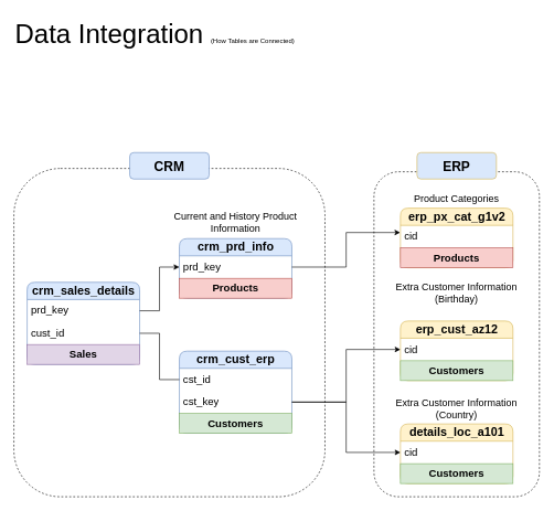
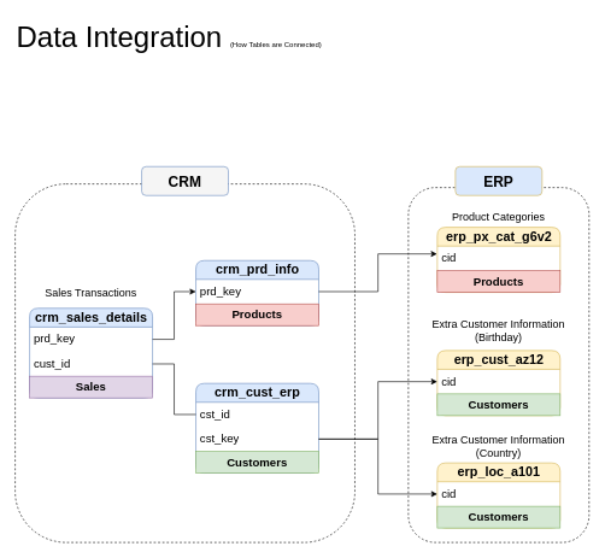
  <mxCell id="0" />
  <mxCell id="1" parent="0" />
  <mxCell id="2" value="" style="rounded=1;whiteSpace=wrap;html=1;fillColor=none;dashed=1;" parent="1" vertex="1"><mxGeometry x="20" y="254" width="470" height="496" as="geometry" /></mxCell>
  <mxCell id="3" value="" style="rounded=1;whiteSpace=wrap;html=1;fillColor=none;dashed=1;" parent="1" vertex="1"><mxGeometry x="564" y="259" width="250" height="491" as="geometry" /></mxCell>
  <mxCell id="4" value="&lt;b&gt;&lt;font style=&quot;font-size: 18px;&quot;&gt;crm_cust_erp&lt;/font&gt;&lt;/b&gt;" style="swimlane;fontStyle=0;childLayout=stackLayout;horizontal=1;startSize=26;fillColor=#dae8fc;horizontalStack=0;resizeParent=1;resizeParentMax=0;resizeLast=0;collapsible=1;marginBottom=0;html=1;rounded=1;strokeColor=#6c8ebf;" parent="1" vertex="1"><mxGeometry x="270" y="530" width="170" height="124" as="geometry" /></mxCell>
  <mxCell id="5" value="&lt;font style=&quot;font-size: 16px;&quot;&gt;cst_id&lt;/font&gt;" style="text;strokeColor=none;fillColor=none;align=left;verticalAlign=top;spacingLeft=4;spacingRight=4;overflow=hidden;rotatable=0;points=[[0,0.5],[1,0.5]];portConstraint=eastwest;whiteSpace=wrap;html=1;" parent="4" vertex="1"><mxGeometry y="26" width="170" height="34" as="geometry" /></mxCell>
  <mxCell id="6" value="&lt;font style=&quot;font-size: 16px;&quot;&gt;cst_key&lt;/font&gt;" style="text;strokeColor=none;fillColor=none;align=left;verticalAlign=top;spacingLeft=4;spacingRight=4;overflow=hidden;rotatable=0;points=[[0,0.5],[1,0.5]];portConstraint=eastwest;whiteSpace=wrap;html=1;" parent="4" vertex="1"><mxGeometry y="60" width="170" height="34" as="geometry" /></mxCell>
  <mxCell id="7" value="&lt;font style=&quot;font-size: 16px;&quot;&gt;&lt;b style=&quot;&quot;&gt;Customers&lt;/b&gt;&lt;/font&gt;" style="text;html=1;strokeColor=#82b366;fillColor=#d5e8d4;align=center;verticalAlign=middle;whiteSpace=wrap;overflow=hidden;" parent="4" vertex="1"><mxGeometry y="94" width="170" height="30" as="geometry" /></mxCell>
  <mxCell id="8" value="Data Integration&amp;nbsp;&lt;span style=&quot;background-color: transparent; color: light-dark(rgb(0, 0, 0), rgb(255, 255, 255)); font-size: x-small;&quot;&gt;(How Tables are Connected)&lt;/span&gt;" style="rounded=0;whiteSpace=wrap;html=1;fillColor=none;strokeColor=none;fontSize=40;align=left;" parent="1" vertex="1"><mxGeometry x="20" y="20" width="610" height="60" as="geometry" /></mxCell>
  <mxCell id="9" value="&lt;span style=&quot;font-size: 18px;&quot;&gt;&lt;b&gt;crm_sales_details&lt;/b&gt;&lt;/span&gt;" style="swimlane;fontStyle=0;childLayout=stackLayout;horizontal=1;startSize=26;fillColor=#dae8fc;horizontalStack=0;resizeParent=1;resizeParentMax=0;resizeLast=0;collapsible=1;marginBottom=0;html=1;rounded=1;strokeColor=#6c8ebf;" parent="1" vertex="1"><mxGeometry x="40" y="426" width="170" height="124" as="geometry" /></mxCell>
  <mxCell id="10" value="&lt;font style=&quot;font-size: 16px;&quot;&gt;prd_key&lt;/font&gt;" style="text;strokeColor=none;fillColor=none;align=left;verticalAlign=top;spacingLeft=4;spacingRight=4;overflow=hidden;rotatable=0;points=[[0,0.5],[1,0.5]];portConstraint=eastwest;whiteSpace=wrap;html=1;shadow=0;textShadow=0;" parent="9" vertex="1"><mxGeometry y="26" width="170" height="34" as="geometry" /></mxCell>
  <mxCell id="11" value="&lt;span style=&quot;font-size: 16px;&quot;&gt;cust_id&lt;/span&gt;" style="text;strokeColor=none;fillColor=none;align=left;verticalAlign=top;spacingLeft=4;spacingRight=4;overflow=hidden;rotatable=0;points=[[0,0.5],[1,0.5]];portConstraint=eastwest;whiteSpace=wrap;html=1;shadow=0;textShadow=0;" parent="9" vertex="1"><mxGeometry y="60" width="170" height="34" as="geometry" /></mxCell>
  <mxCell id="12" value="&lt;font style=&quot;font-size: 16px;&quot;&gt;&lt;b style=&quot;&quot;&gt;Sales&lt;/b&gt;&lt;/font&gt;" style="text;html=1;strokeColor=#9673a6;fillColor=#e1d5e7;align=center;verticalAlign=middle;whiteSpace=wrap;overflow=hidden;" parent="9" vertex="1"><mxGeometry y="94" width="170" height="30" as="geometry" /></mxCell>
  <mxCell id="13" value="&lt;span style=&quot;font-size: 18px;&quot;&gt;&lt;b&gt;crm_prd_info&lt;/b&gt;&lt;/span&gt;" style="swimlane;fontStyle=0;childLayout=stackLayout;horizontal=1;startSize=26;fillColor=#dae8fc;horizontalStack=0;resizeParent=1;resizeParentMax=0;resizeLast=0;collapsible=1;marginBottom=0;html=1;rounded=1;strokeColor=#6c8ebf;" parent="1" vertex="1"><mxGeometry x="270" y="360" width="170" height="90" as="geometry" /></mxCell>
  <mxCell id="14" value="&lt;font style=&quot;font-size: 16px;&quot;&gt;prd_key&lt;/font&gt;" style="text;strokeColor=none;fillColor=none;align=left;verticalAlign=top;spacingLeft=4;spacingRight=4;overflow=hidden;rotatable=0;points=[[0,0.5],[1,0.5]];portConstraint=eastwest;whiteSpace=wrap;html=1;" parent="13" vertex="1"><mxGeometry y="26" width="170" height="34" as="geometry" /></mxCell>
  <mxCell id="15" value="&lt;font style=&quot;font-size: 16px;&quot;&gt;&lt;b style=&quot;&quot;&gt;Products&lt;/b&gt;&lt;/font&gt;" style="text;html=1;strokeColor=#b85450;fillColor=#f8cecc;align=center;verticalAlign=middle;whiteSpace=wrap;overflow=hidden;" parent="13" vertex="1"><mxGeometry y="60" width="170" height="30" as="geometry" /></mxCell>
  <mxCell id="16" style="edgeStyle=orthogonalEdgeStyle;rounded=0;orthogonalLoop=1;jettySize=auto;html=1;entryX=0;entryY=0.5;entryDx=0;entryDy=0;" parent="1" source="10" target="14" edge="1"><mxGeometry relative="1" as="geometry" /></mxCell>
  <mxCell id="17" style="edgeStyle=orthogonalEdgeStyle;rounded=0;orthogonalLoop=1;jettySize=auto;html=1;entryX=0;entryY=0.5;entryDx=0;entryDy=0;endArrow=none;" parent="1" source="11" target="5" edge="1"><mxGeometry relative="1" as="geometry" /></mxCell>
  <mxCell id="18" value="&lt;span style=&quot;font-size: 18px;&quot;&gt;&lt;b&gt;erp_cust_az12&lt;/b&gt;&lt;/span&gt;" style="swimlane;fontStyle=0;childLayout=stackLayout;horizontal=1;startSize=26;fillColor=#fff2cc;horizontalStack=0;resizeParent=1;resizeParentMax=0;resizeLast=0;collapsible=1;marginBottom=0;html=1;rounded=1;strokeColor=#d6b656;" parent="1" vertex="1"><mxGeometry x="604" y="484.5" width="170" height="90" as="geometry" /></mxCell>
  <mxCell id="19" value="&lt;font style=&quot;font-size: 16px;&quot;&gt;cid&lt;/font&gt;" style="text;strokeColor=none;fillColor=none;align=left;verticalAlign=top;spacingLeft=4;spacingRight=4;overflow=hidden;rotatable=0;points=[[0,0.5],[1,0.5]];portConstraint=eastwest;whiteSpace=wrap;html=1;" parent="18" vertex="1"><mxGeometry y="26" width="170" height="34" as="geometry" /></mxCell>
  <mxCell id="20" value="&lt;font style=&quot;font-size: 16px;&quot;&gt;&lt;b style=&quot;&quot;&gt;Customers&lt;/b&gt;&lt;/font&gt;" style="text;html=1;strokeColor=#82b366;fillColor=#d5e8d4;align=center;verticalAlign=middle;whiteSpace=wrap;overflow=hidden;" parent="18" vertex="1"><mxGeometry y="60" width="170" height="30" as="geometry" /></mxCell>
- <mxCell id="21" value="&lt;span style=&quot;font-size: 18px;&quot;&gt;&lt;b&gt;details_loc_a101&lt;/b&gt;&lt;/span&gt;" style="swimlane;fontStyle=0;childLayout=stackLayout;horizontal=1;startSize=26;fillColor=#fff2cc;horizontalStack=0;resizeParent=1;resizeParentMax=0;resizeLast=0;collapsible=1;marginBottom=0;html=1;rounded=1;strokeColor=#d6b656;" parent="1" vertex="1"><mxGeometry x="604" y="640" width="170" height="90" as="geometry" /></mxCell>
+ <mxCell id="21" value="&lt;span style=&quot;font-size: 18px;&quot;&gt;&lt;b&gt;erp_loc_a101&lt;/b&gt;&lt;/span&gt;" style="swimlane;fontStyle=0;childLayout=stackLayout;horizontal=1;startSize=26;fillColor=#fff2cc;horizontalStack=0;resizeParent=1;resizeParentMax=0;resizeLast=0;collapsible=1;marginBottom=0;html=1;rounded=1;strokeColor=#d6b656;" parent="1" vertex="1"><mxGeometry x="604" y="640" width="170" height="90" as="geometry" /></mxCell>
  <mxCell id="22" value="&lt;font style=&quot;font-size: 16px;&quot;&gt;cid&lt;/font&gt;" style="text;strokeColor=none;fillColor=none;align=left;verticalAlign=top;spacingLeft=4;spacingRight=4;overflow=hidden;rotatable=0;points=[[0,0.5],[1,0.5]];portConstraint=eastwest;whiteSpace=wrap;html=1;" parent="21" vertex="1"><mxGeometry y="26" width="170" height="34" as="geometry" /></mxCell>
  <mxCell id="23" value="&lt;font style=&quot;font-size: 16px;&quot;&gt;&lt;b style=&quot;&quot;&gt;Customers&lt;/b&gt;&lt;/font&gt;" style="text;html=1;strokeColor=#82b366;fillColor=#d5e8d4;align=center;verticalAlign=middle;whiteSpace=wrap;overflow=hidden;" parent="21" vertex="1"><mxGeometry y="60" width="170" height="30" as="geometry" /></mxCell>
- <mxCell id="24" value="&lt;span style=&quot;font-size: 18px;&quot;&gt;&lt;b&gt;erp_px_cat_g1v2&lt;/b&gt;&lt;/span&gt;" style="swimlane;fontStyle=0;childLayout=stackLayout;horizontal=1;startSize=26;fillColor=#fff2cc;horizontalStack=0;resizeParent=1;resizeParentMax=0;resizeLast=0;collapsible=1;marginBottom=0;html=1;rounded=1;strokeColor=#d6b656;" parent="1" vertex="1"><mxGeometry x="604" y="314" width="170" height="90" as="geometry" /></mxCell>
+ <mxCell id="24" value="&lt;span style=&quot;font-size: 18px;&quot;&gt;&lt;b&gt;erp_px_cat_g6v2&lt;/b&gt;&lt;/span&gt;" style="swimlane;fontStyle=0;childLayout=stackLayout;horizontal=1;startSize=26;fillColor=#fff2cc;horizontalStack=0;resizeParent=1;resizeParentMax=0;resizeLast=0;collapsible=1;marginBottom=0;html=1;rounded=1;strokeColor=#d6b656;" parent="1" vertex="1"><mxGeometry x="604" y="314" width="170" height="90" as="geometry" /></mxCell>
  <mxCell id="25" value="&lt;font style=&quot;font-size: 16px;&quot;&gt;cid&lt;/font&gt;" style="text;strokeColor=none;fillColor=none;align=left;verticalAlign=top;spacingLeft=4;spacingRight=4;overflow=hidden;rotatable=0;points=[[0,0.5],[1,0.5]];portConstraint=eastwest;whiteSpace=wrap;html=1;" parent="24" vertex="1"><mxGeometry y="26" width="170" height="34" as="geometry" /></mxCell>
  <mxCell id="26" value="&lt;font style=&quot;font-size: 16px;&quot;&gt;&lt;b style=&quot;&quot;&gt;Products&lt;/b&gt;&lt;/font&gt;" style="text;html=1;strokeColor=#b85450;fillColor=#f8cecc;align=center;verticalAlign=middle;whiteSpace=wrap;overflow=hidden;" parent="24" vertex="1"><mxGeometry y="60" width="170" height="30" as="geometry" /></mxCell>
  <mxCell id="27" style="edgeStyle=orthogonalEdgeStyle;rounded=0;orthogonalLoop=1;jettySize=auto;html=1;entryX=0;entryY=0.5;entryDx=0;entryDy=0;" parent="1" source="6" target="22" edge="1"><mxGeometry relative="1" as="geometry" /></mxCell>
  <mxCell id="28" style="edgeStyle=orthogonalEdgeStyle;rounded=0;orthogonalLoop=1;jettySize=auto;html=1;entryX=-0.002;entryY=0.318;entryDx=0;entryDy=0;entryPerimeter=0;" parent="1" source="14" target="25" edge="1"><mxGeometry relative="1" as="geometry" /></mxCell>
  <mxCell id="29" style="edgeStyle=orthogonalEdgeStyle;rounded=0;orthogonalLoop=1;jettySize=auto;html=1;entryX=0;entryY=0.5;entryDx=0;entryDy=0;" parent="1" source="6" target="19" edge="1"><mxGeometry relative="1" as="geometry" /></mxCell>
- <mxCell id="31" value="&lt;font style=&quot;font-size: 15px;&quot;&gt;Current and History Product Information&lt;/font&gt;" style="rounded=1;whiteSpace=wrap;html=1;fillColor=none;strokeColor=none;" parent="1" vertex="1"><mxGeometry x="250" y="320" width="210" height="30" as="geometry" /></mxCell>
- <mxCell id="32" value="&lt;font style=&quot;font-size: 15px;&quot;&gt;Extra Customer Information&lt;/font&gt;&lt;div&gt;&lt;span style=&quot;font-size: 15px;&quot;&gt;(Birthday)&lt;/span&gt;&lt;/div&gt;" style="rounded=1;whiteSpace=wrap;html=1;fillColor=none;strokeColor=none;" parent="1" vertex="1"><mxGeometry x="584" y="425" width="210" height="34" as="geometry" /></mxCell>
+ <mxCell id="30" value="&lt;font&gt;Sales Transactions&lt;/font&gt;" style="rounded=1;whiteSpace=wrap;html=1;fillColor=none;strokeColor=none;fontSize=15;" parent="1" vertex="1"><mxGeometry x="20" y="390" width="210" height="30" as="geometry" /></mxCell>
+ <mxCell id="32" value="&lt;font style=&quot;font-size: 15px;&quot;&gt;Extra Customer Information&lt;/font&gt;&lt;div&gt;&lt;span style=&quot;font-size: 15px;&quot;&gt;(Birthday)&lt;/span&gt;&lt;/div&gt;" style="rounded=1;whiteSpace=wrap;html=1;fillColor=none;strokeColor=none;" parent="1" vertex="1"><mxGeometry x="584" y="440" width="210" height="34" as="geometry" /></mxCell>
  <mxCell id="33" value="&lt;font&gt;Product Categories&lt;/font&gt;" style="rounded=1;whiteSpace=wrap;html=1;fillColor=none;strokeColor=none;fontSize=15;" parent="1" vertex="1"><mxGeometry x="584" y="284" width="210" height="30" as="geometry" /></mxCell>
  <mxCell id="34" value="&lt;font style=&quot;font-size: 15px;&quot;&gt;Extra Customer Information&lt;/font&gt;&lt;div&gt;&lt;span style=&quot;font-size: 15px;&quot;&gt;(Country)&lt;/span&gt;&lt;/div&gt;" style="rounded=1;whiteSpace=wrap;html=1;fillColor=none;strokeColor=none;" parent="1" vertex="1"><mxGeometry x="584" y="600" width="210" height="34" as="geometry" /></mxCell>
- <mxCell id="35" value="&lt;b&gt;&lt;font style=&quot;font-size: 20px;&quot;&gt;CRM&lt;/font&gt;&lt;/b&gt;" style="rounded=1;whiteSpace=wrap;html=1;fillColor=#dae8fc;strokeColor=#6c8ebf;" parent="1" vertex="1"><mxGeometry x="195" y="230" width="120" height="40" as="geometry" /></mxCell>
+ <mxCell id="35" value="&lt;b&gt;&lt;font style=&quot;font-size: 20px;&quot;&gt;CRM&lt;/font&gt;&lt;/b&gt;" style="rounded=1;whiteSpace=wrap;html=1;fillColor=#f5f5f5;strokeColor=#6c8ebf;" parent="1" vertex="1"><mxGeometry x="195" y="230" width="120" height="40" as="geometry" /></mxCell>
  <mxCell id="36" value="&lt;b&gt;&lt;font style=&quot;font-size: 20px;&quot;&gt;ERP&lt;/font&gt;&lt;/b&gt;" style="rounded=1;whiteSpace=wrap;html=1;fillColor=#dae8fc;strokeColor=#d6b656;" parent="1" vertex="1"><mxGeometry x="629" y="230" width="120" height="40" as="geometry" /></mxCell>
